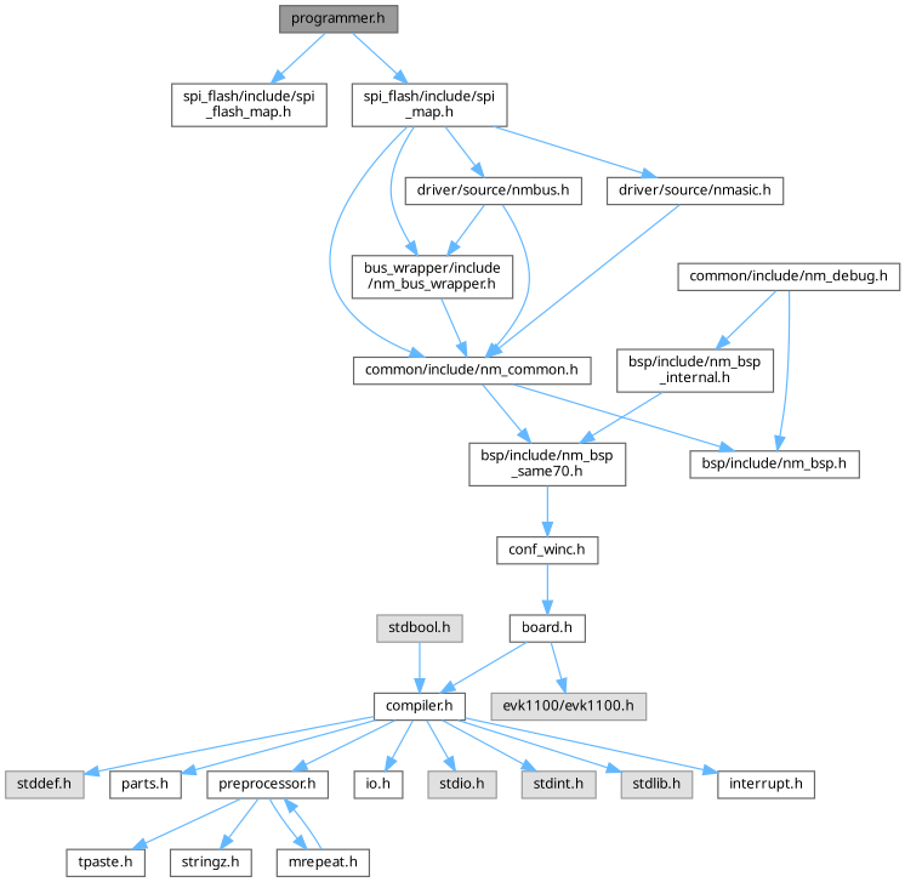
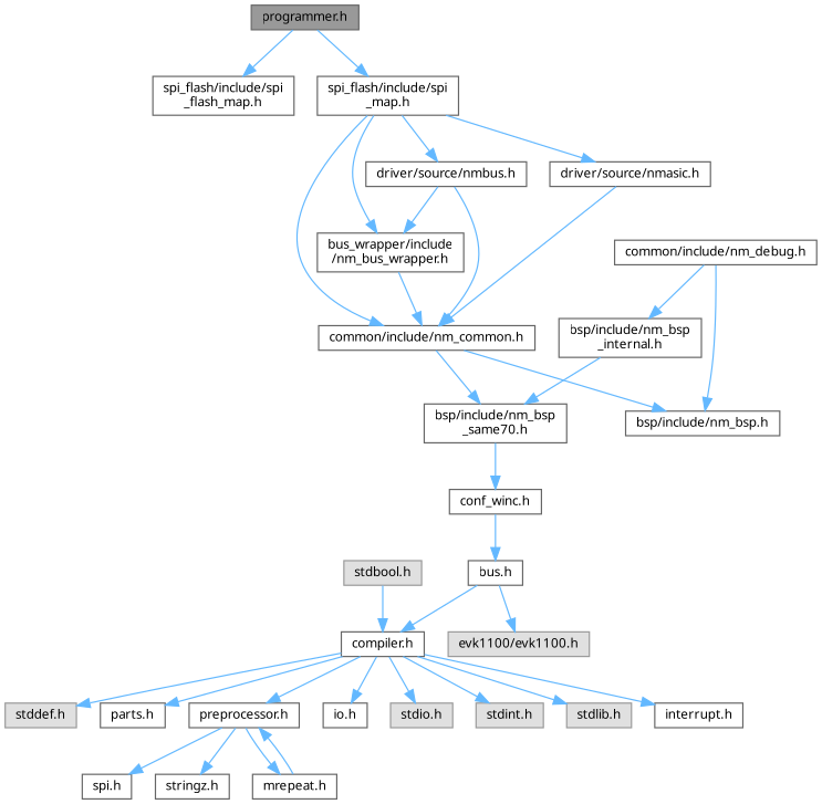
  digraph {
    fontname="Noto Sans"
    node [color=grey40 fillcolor=white fontname="Noto Sans" fontsize=10 shape=box style=filled]
    edge [color=steelblue1 fontname="Noto Sans" fontsize=10 labelfontname=FreeSans labelfontsize=10 style=solid]
    n1 [color=gray40 fillcolor=grey60 fontcolor=black height=0.2 label="programmer.h" width=0.4]
    n2 [height=0.2 label="spi_flash/include/spi\l_flash_map.h" width=0.4]
    n3 [height=0.2 label="spi_flash/include/spi\l_map.h" width=0.4]
    n4 [height=0.2 label="common/include/nm_common.h" width=0.4]
    n5 [height=0.2 label="bus_wrapper/include\l/nm_bus_wrapper.h" width=0.4]
    n6 [height=0.2 label="driver/source/nmbus.h" width=0.4]
    n7 [height=0.2 label="driver/source/nmasic.h" width=0.4]
    n8 [height=0.2 label="bsp/include/nm_bsp.h" width=0.4]
    n9 [height=0.2 label="bsp/include/nm_bsp\l_same70.h" width=0.4]
    n10 [height=0.2 label="common/include/nm_debug.h" width=0.4]
    n11 [height=0.2 label="bsp/include/nm_bsp\l_internal.h" width=0.4]
    n12 [height=0.2 label="conf_winc.h" width=0.4]
-   n13 [height=0.2 label="board.h" width=0.4]
+   n13 [height=0.2 label="bus.h" width=0.4]
    n14 [height=0.2 label="compiler.h" width=0.4]
    n15 [color=grey60 fillcolor="#E0E0E0" height=0.2 label="evk1100/evk1100.h" width=0.4]
    n16 [color=grey60 fillcolor="#E0E0E0" height=0.2 label="stddef.h" width=0.4]
    n17 [height=0.2 label="parts.h" width=0.4]
    n18 [height=0.2 label="preprocessor.h" width=0.4]
    n19 [height=0.2 label="io.h" width=0.4]
    n20 [color=grey60 fillcolor="#E0E0E0" height=0.2 label="stdio.h" width=0.4]
    n21 [color=grey60 fillcolor="#E0E0E0" height=0.2 label="stdint.h" width=0.4]
    n22 [color=grey60 fillcolor="#E0E0E0" height=0.2 label="stdlib.h" width=0.4]
    n23 [height=0.2 label="interrupt.h" width=0.4]
-   n24 [height=0.2 label="tpaste.h" width=0.4]
+   n24 [height=0.2 label="spi.h" width=0.4]
    n25 [height=0.2 label="stringz.h" width=0.4]
    n26 [height=0.2 label="mrepeat.h" width=0.4]
    n27 [color=grey60 fillcolor="#E0E0E0" height=0.2 label="stdbool.h" width=0.4]
    n1 -> n2
    n1 -> n3
    n3 -> n4
    n3 -> n5
    n3 -> n6
    n3 -> n7
    n4 -> n8
    n4 -> n9
    n5 -> n4
    n6 -> n4
    n6 -> n5
    n7 -> n4
    n9 -> n12
    n10 -> n8
    n10 -> n11
    n11 -> n9
    n12 -> n13
    n13 -> n14
    n13 -> n15
    n14 -> n16
    n14 -> n17
    n14 -> n18
    n14 -> n19
    n14 -> n20
    n14 -> n21
    n14 -> n22
    n14 -> n23
    n18 -> n24
    n18 -> n25
    n18 -> n26
    n26 -> n18
    n27 -> n14
  }
